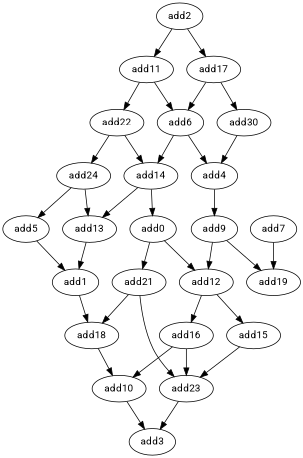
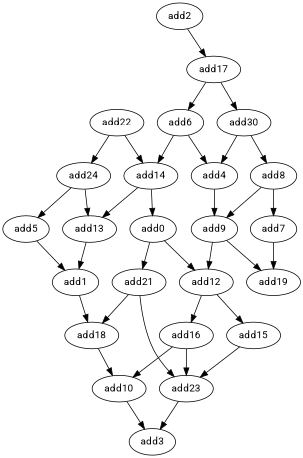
  strict digraph {
    fontname=Roboto
    node [fontname=Roboto opcode=add]
    edge [fontname=Roboto]
    add10
    add3
+   add8
    add7
    add9
    add19
    add12
    add22
    add24
    add14
    add5
    add13
    add0
    add1
    add15
    add23
-   add11
    add6
    add4
    add21
    n21 [label=add30]
    add18
    add2
    add17
    add16
    add10 -> add3
+   add8 -> add7
+   add8 -> add9
    add7 -> add19
    add9 -> add19
    add9 -> add12
    add12 -> add15
    add12 -> add16
    add22 -> add24
    add22 -> add14
    add24 -> add5
    add24 -> add13
    add14 -> add13
    add14 -> add0
    add5 -> add1
    add13 -> add1
    add0 -> add12
    add0 -> add21
    add1 -> add18
    add15 -> add23
    add23 -> add3
-   add11 -> add22
-   add11 -> add6
    add6 -> add14
    add6 -> add4
    add4 -> add9
    add21 -> add23
    add21 -> add18
+   n21 -> add8
    n21 -> add4
    add18 -> add10
-   add2 -> add11
    add2 -> add17
    add17 -> add6
    add17 -> n21
    add16 -> add10
    add16 -> add23
  }
